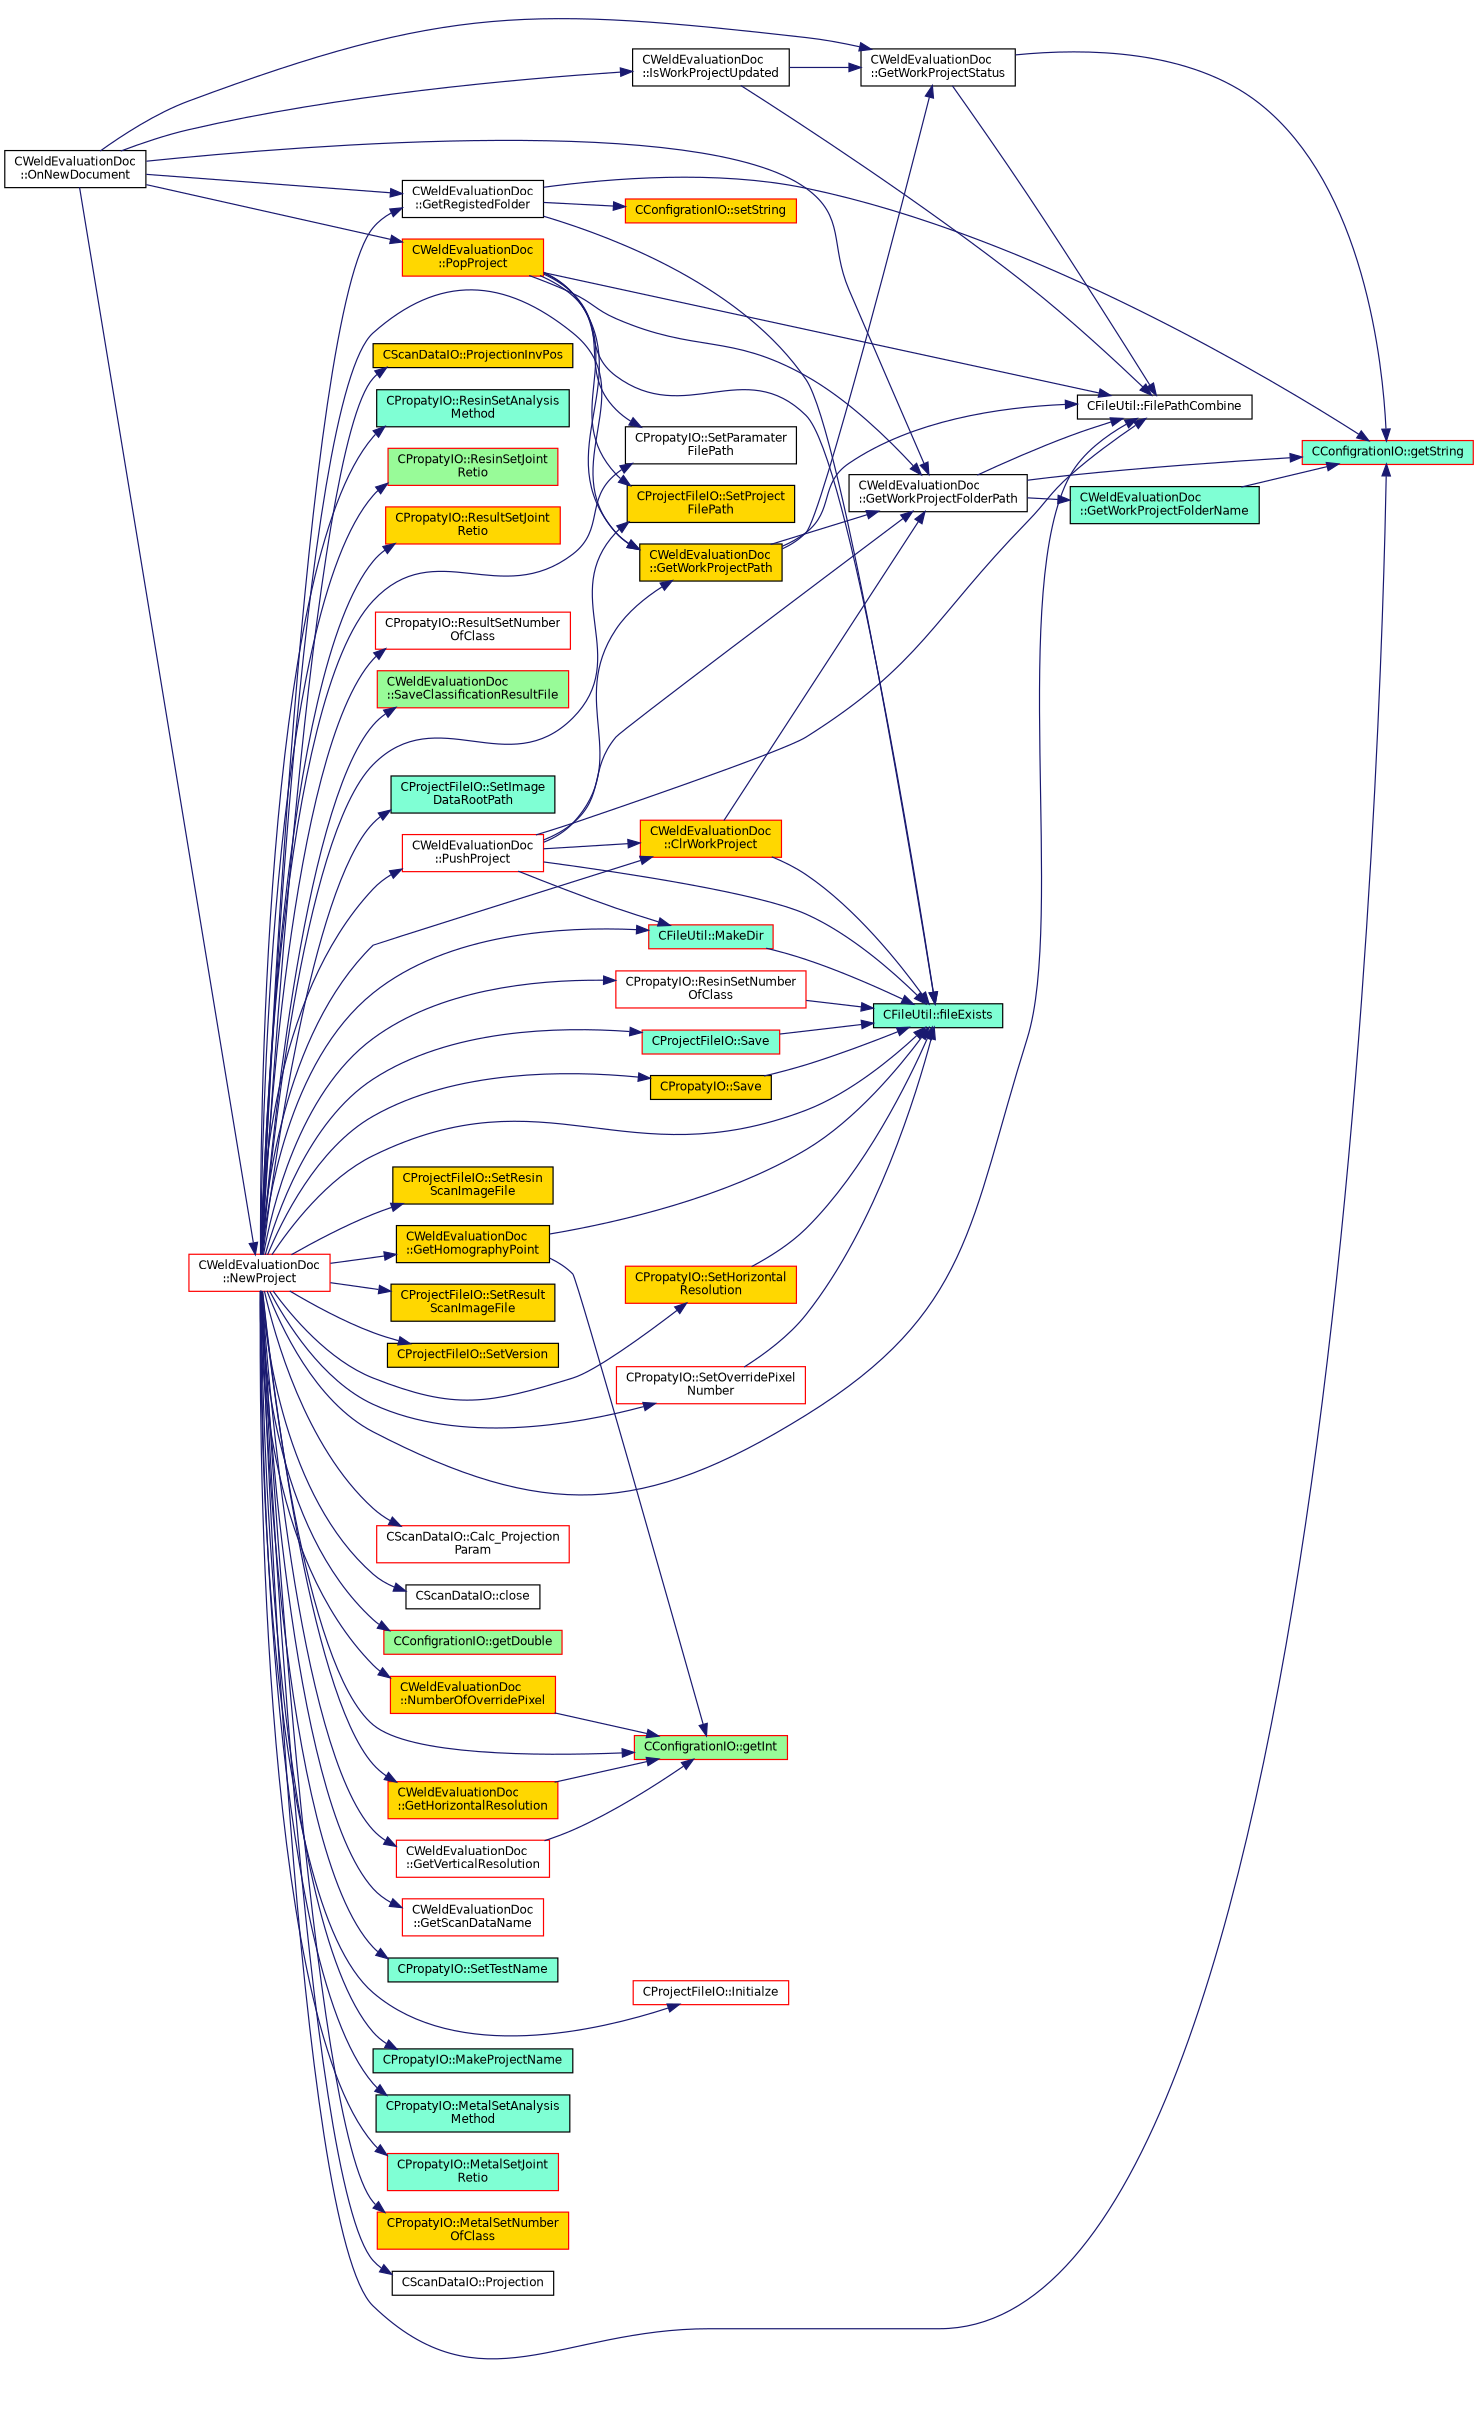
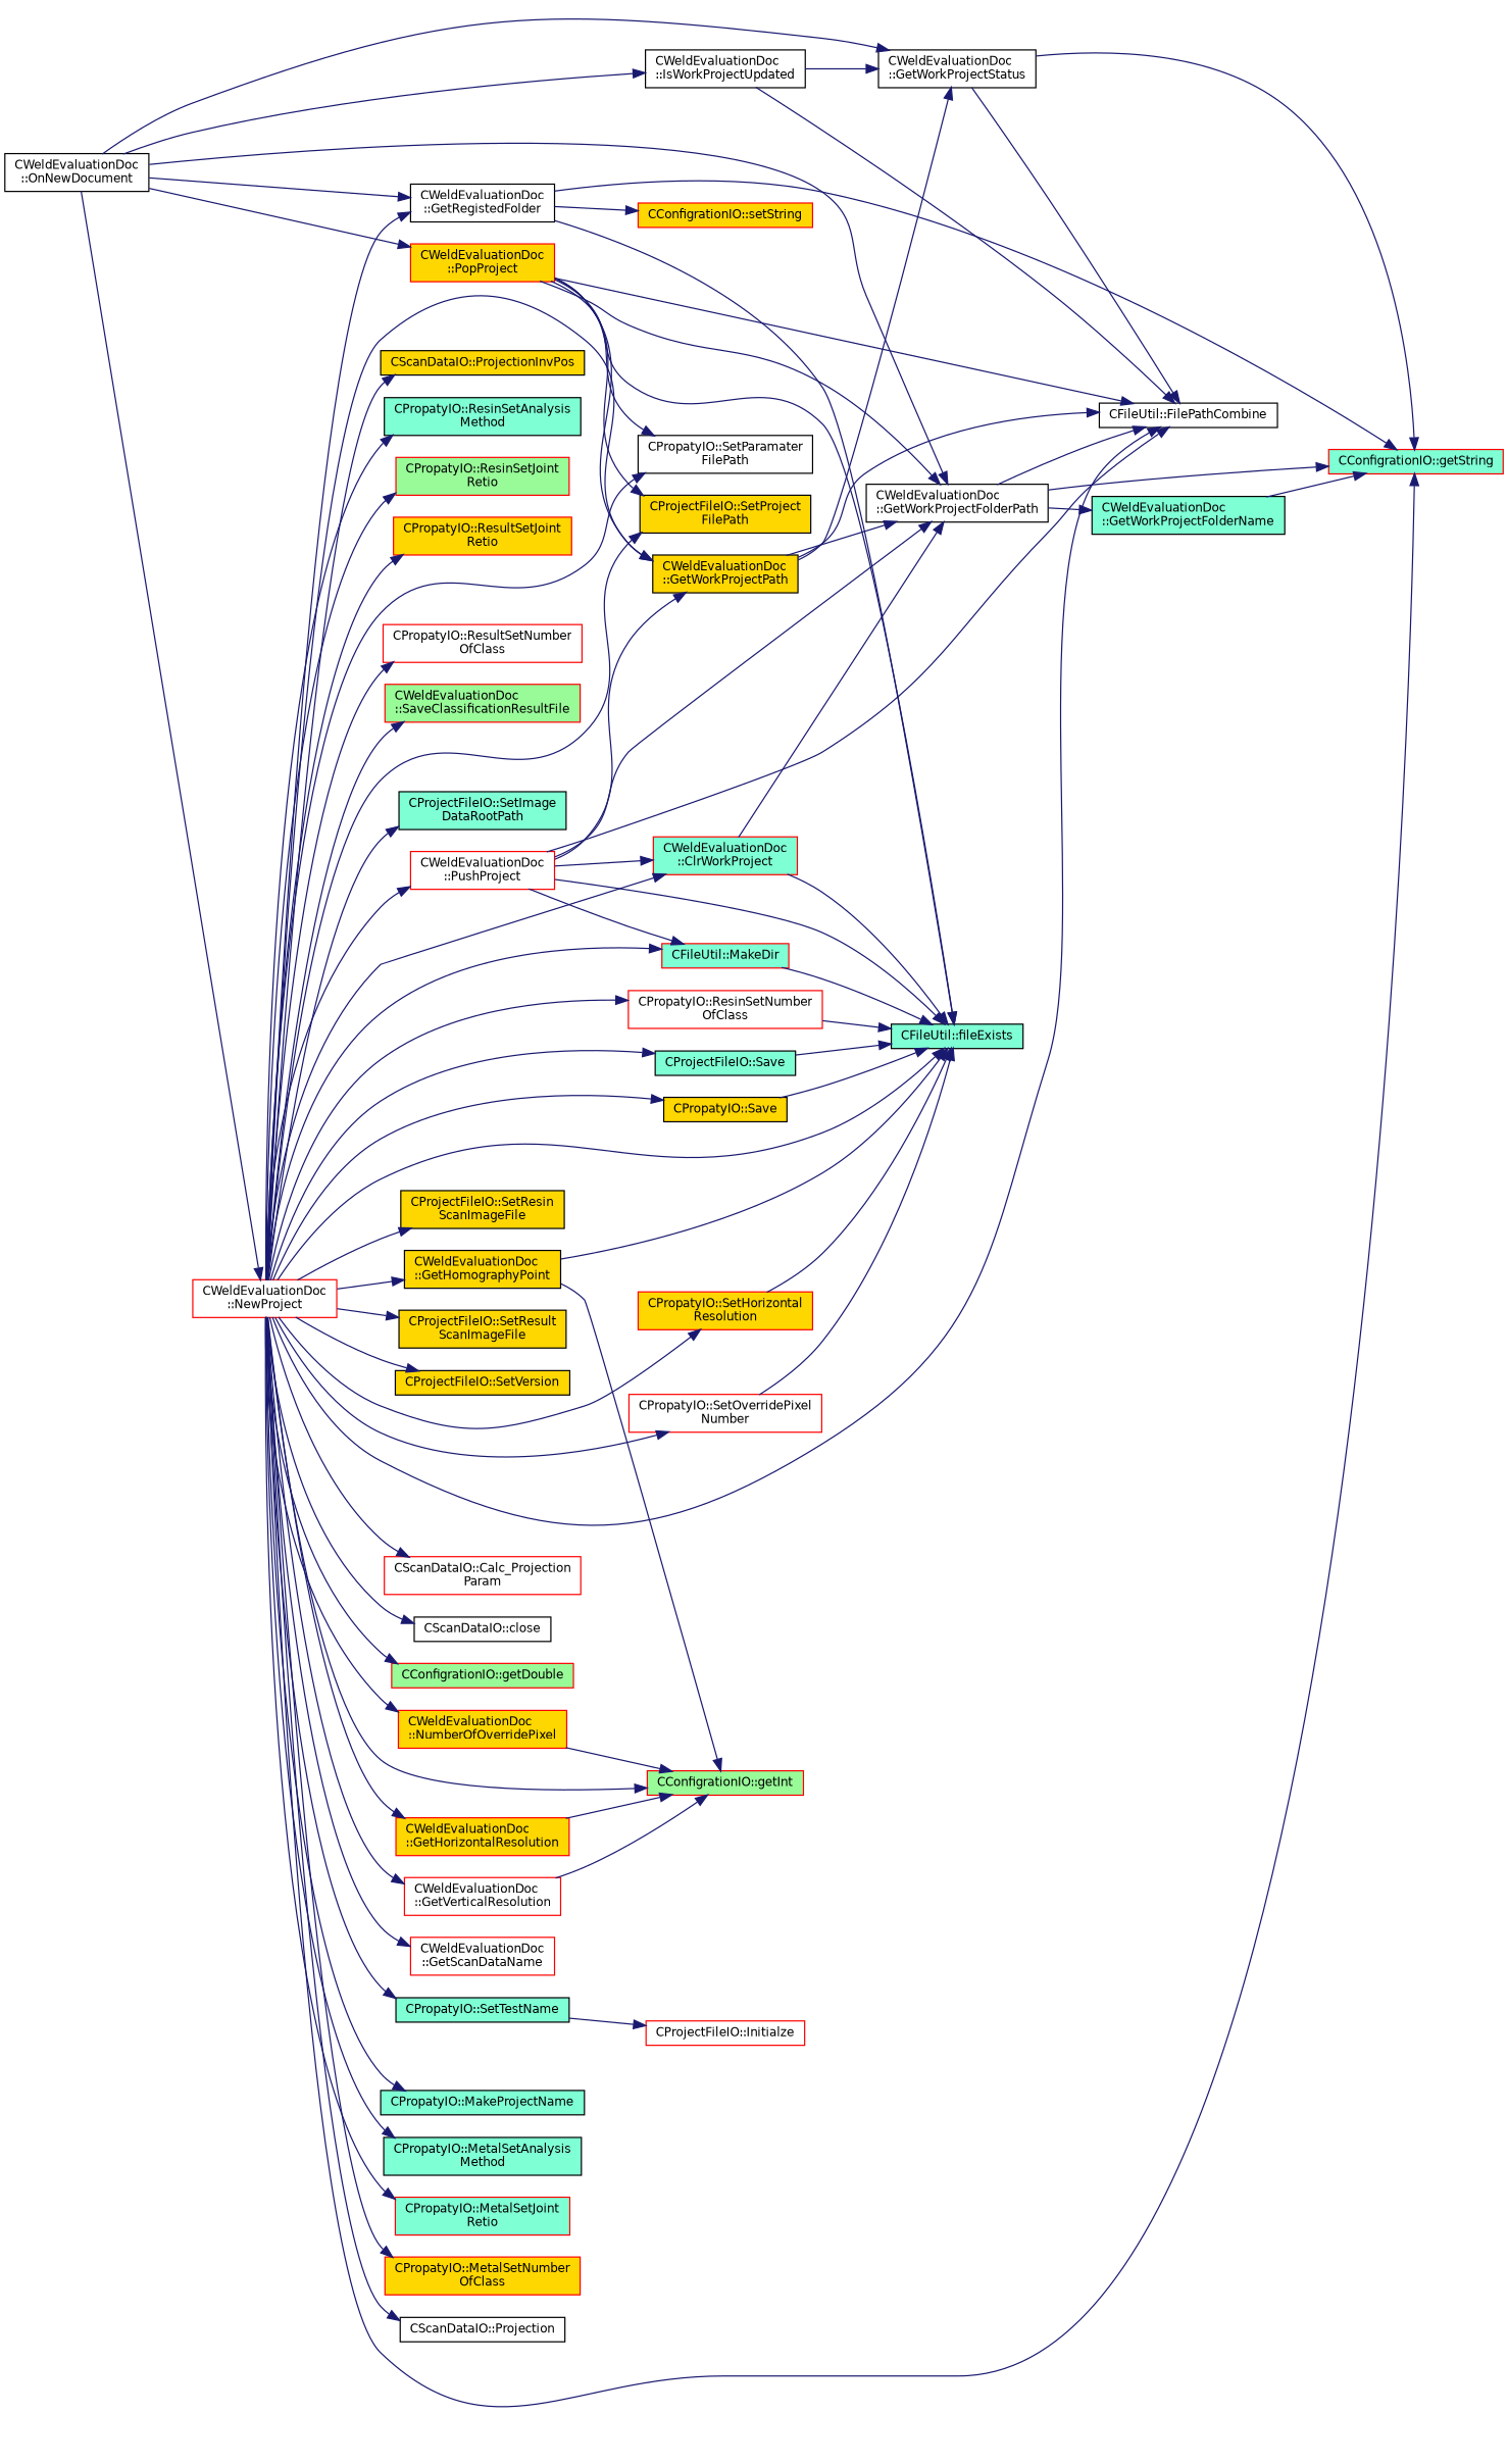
  digraph {
    rankdir=LR
    node [color=black fillcolor=white fontname=Helvetica fontsize=10 shape=record style=filled]
    edge [color=midnightblue fontname=Helvetica fontsize=10 labelfontname=Helvetica labelfontsize=10 style=solid]
    n1 [fontcolor=black height=0.2 label="CWeldEvaluationDoc\l::OnNewDocument" width=0.4]
    n2 [height=0.2 label="CWeldEvaluationDoc\l::GetRegistedFolder" width=0.4]
    n3 [height=0.2 label="CWeldEvaluationDoc\l::GetWorkProjectFolderPath" width=0.4]
    n4 [height=0.2 label="CWeldEvaluationDoc\l::GetWorkProjectStatus" width=0.4]
    n5 [height=0.2 label="CWeldEvaluationDoc\l::IsWorkProjectUpdated" width=0.4]
    n6 [color=red height=0.2 label="CWeldEvaluationDoc\l::NewProject" width=0.4]
    n7 [color=red fillcolor=gold height=0.2 label="CWeldEvaluationDoc\l::PopProject" width=0.4]
    n8 [fillcolor=aquamarine height=0.2 label="CFileUtil::fileExists" width=0.4]
    n9 [color=red fillcolor=aquamarine height=0.2 label="CConfigrationIO::getString" width=0.4]
    n10 [color=red fillcolor=gold height=0.2 label="CConfigrationIO::setString" width=0.4]
    n11 [height=0.2 label="CFileUtil::FilePathCombine" width=0.4]
    n12 [fillcolor=aquamarine height=0.2 label="CWeldEvaluationDoc\l::GetWorkProjectFolderName" width=0.4]
    n13 [color=red height=0.2 label="CScanDataIO::Calc_Projection\lParam" width=0.4]
    n14 [height=0.2 label="CScanDataIO::close" width=0.4]
-   n15 [color=red fillcolor=gold height=0.2 label="CWeldEvaluationDoc\l::ClrWorkProject" width=0.4]
+   n15 [color=red fillcolor=aquamarine height=0.2 label="CWeldEvaluationDoc\l::ClrWorkProject" width=0.4]
    n16 [color=red fillcolor=palegreen height=0.2 label="CConfigrationIO::getDouble" width=0.4]
    n17 [fillcolor=gold height=0.2 label="CWeldEvaluationDoc\l::GetHomographyPoint" width=0.4]
    n18 [color=red fillcolor=palegreen height=0.2 label="CConfigrationIO::getInt" width=0.4]
    n19 [color=red fillcolor=gold height=0.2 label="CWeldEvaluationDoc\l::GetHorizontalResolution" width=0.4]
    n20 [color=red height=0.2 label="CWeldEvaluationDoc\l::GetScanDataName" width=0.4]
    n21 [color=red height=0.2 label="CWeldEvaluationDoc\l::GetVerticalResolution" width=0.4]
    n22 [fillcolor=gold height=0.2 label="CWeldEvaluationDoc\l::GetWorkProjectPath" width=0.4]
    n23 [color=red height=0.2 label="CProjectFileIO::Initialze" width=0.4]
    n24 [color=red fillcolor=aquamarine height=0.2 label="CFileUtil::MakeDir" width=0.4]
    n25 [fillcolor=aquamarine height=0.2 label="CPropatyIO::MakeProjectName" width=0.4]
    n26 [fillcolor=aquamarine height=0.2 label="CPropatyIO::MetalSetAnalysis\lMethod" width=0.4]
    n27 [color=red fillcolor=aquamarine height=0.2 label="CPropatyIO::MetalSetJoint\lRetio" width=0.4]
    n28 [color=red fillcolor=gold height=0.2 label="CPropatyIO::MetalSetNumber\lOfClass" width=0.4]
    n29 [color=red fillcolor=gold height=0.2 label="CWeldEvaluationDoc\l::NumberOfOverridePixel" width=0.4]
    n30 [height=0.2 label="CScanDataIO::Projection" width=0.4]
    n31 [fillcolor=gold height=0.2 label="CScanDataIO::ProjectionInvPos" width=0.4]
    n32 [color=red height=0.2 label="CWeldEvaluationDoc\l::PushProject" width=0.4]
    n33 [fillcolor=aquamarine height=0.2 label="CPropatyIO::ResinSetAnalysis\lMethod" width=0.4]
    n34 [color=red fillcolor=palegreen height=0.2 label="CPropatyIO::ResinSetJoint\lRetio" width=0.4]
    n35 [color=red height=0.2 label="CPropatyIO::ResinSetNumber\lOfClass" width=0.4]
    n36 [color=red fillcolor=gold height=0.2 label="CPropatyIO::ResultSetJoint\lRetio" width=0.4]
    n37 [color=red height=0.2 label="CPropatyIO::ResultSetNumber\lOfClass" width=0.4]
-   n38 [color=red fillcolor=aquamarine height=0.2 label="CProjectFileIO::Save" width=0.4]
+   n38 [fillcolor=aquamarine height=0.2 label="CProjectFileIO::Save" width=0.4]
    n39 [fillcolor=gold height=0.2 label="CPropatyIO::Save" width=0.4]
    n40 [color=red fillcolor=palegreen height=0.2 label="CWeldEvaluationDoc\l::SaveClassificationResultFile" width=0.4]
    n41 [color=red fillcolor=gold height=0.2 label="CPropatyIO::SetHorizontal\lResolution" width=0.4]
    n42 [fillcolor=aquamarine height=0.2 label="CProjectFileIO::SetImage\lDataRootPath" width=0.4]
    n43 [color=red height=0.2 label="CPropatyIO::SetOverridePixel\lNumber" width=0.4]
    n44 [height=0.2 label="CPropatyIO::SetParamater\lFilePath" width=0.4]
    n45 [fillcolor=gold height=0.2 label="CProjectFileIO::SetProject\lFilePath" width=0.4]
    n46 [fillcolor=gold height=0.2 label="CProjectFileIO::SetResin\lScanImageFile" width=0.4]
    n47 [fillcolor=gold height=0.2 label="CProjectFileIO::SetResult\lScanImageFile" width=0.4]
    n48 [fillcolor=aquamarine height=0.2 label="CPropatyIO::SetTestName" width=0.4]
    n49 [fillcolor=gold height=0.2 label="CProjectFileIO::SetVersion" width=0.4]
    n1 -> n2
    n1 -> n3
    n1 -> n4
    n1 -> n5
    n1 -> n6
    n1 -> n7
    n2 -> n8
    n2 -> n9
    n2 -> n10
    n3 -> n9
    n3 -> n11
    n3 -> n12
    n4 -> n9
    n4 -> n11
    n5 -> n4
    n5 -> n11
    n6 -> n2
    n6 -> n8
    n6 -> n9
    n6 -> n11
    n6 -> n13
    n6 -> n14
    n6 -> n15
    n6 -> n16
    n6 -> n17
    n6 -> n18
    n6 -> n19
    n6 -> n20
    n6 -> n21
    n6 -> n22
-   n6 -> n23
+   n48 -> n23
    n6 -> n24
    n6 -> n25
    n6 -> n26
    n6 -> n27
    n6 -> n28
    n6 -> n29
    n6 -> n30
    n6 -> n31
    n6 -> n32
    n6 -> n33
    n6 -> n34
    n6 -> n35
    n6 -> n36
    n6 -> n37
    n6 -> n38
    n6 -> n39
    n6 -> n40
    n6 -> n41
    n6 -> n42
    n6 -> n43
    n6 -> n44
    n6 -> n45
    n6 -> n46
    n6 -> n47
    n6 -> n48
    n6 -> n49
    n7 -> n3
    n7 -> n8
    n7 -> n11
    n7 -> n22
    n7 -> n44
    n7 -> n45
    n12 -> n9
    n15 -> n3
    n15 -> n8
    n17 -> n8
    n17 -> n18
    n19 -> n18
    n21 -> n18
    n22 -> n3
    n22 -> n4
    n22 -> n11
    n24 -> n8
    n29 -> n18
    n32 -> n3
    n32 -> n8
    n32 -> n11
    n32 -> n15
    n32 -> n22
    n32 -> n24
    n35 -> n8
    n38 -> n8
    n39 -> n8
    n41 -> n8
    n43 -> n8
  }
